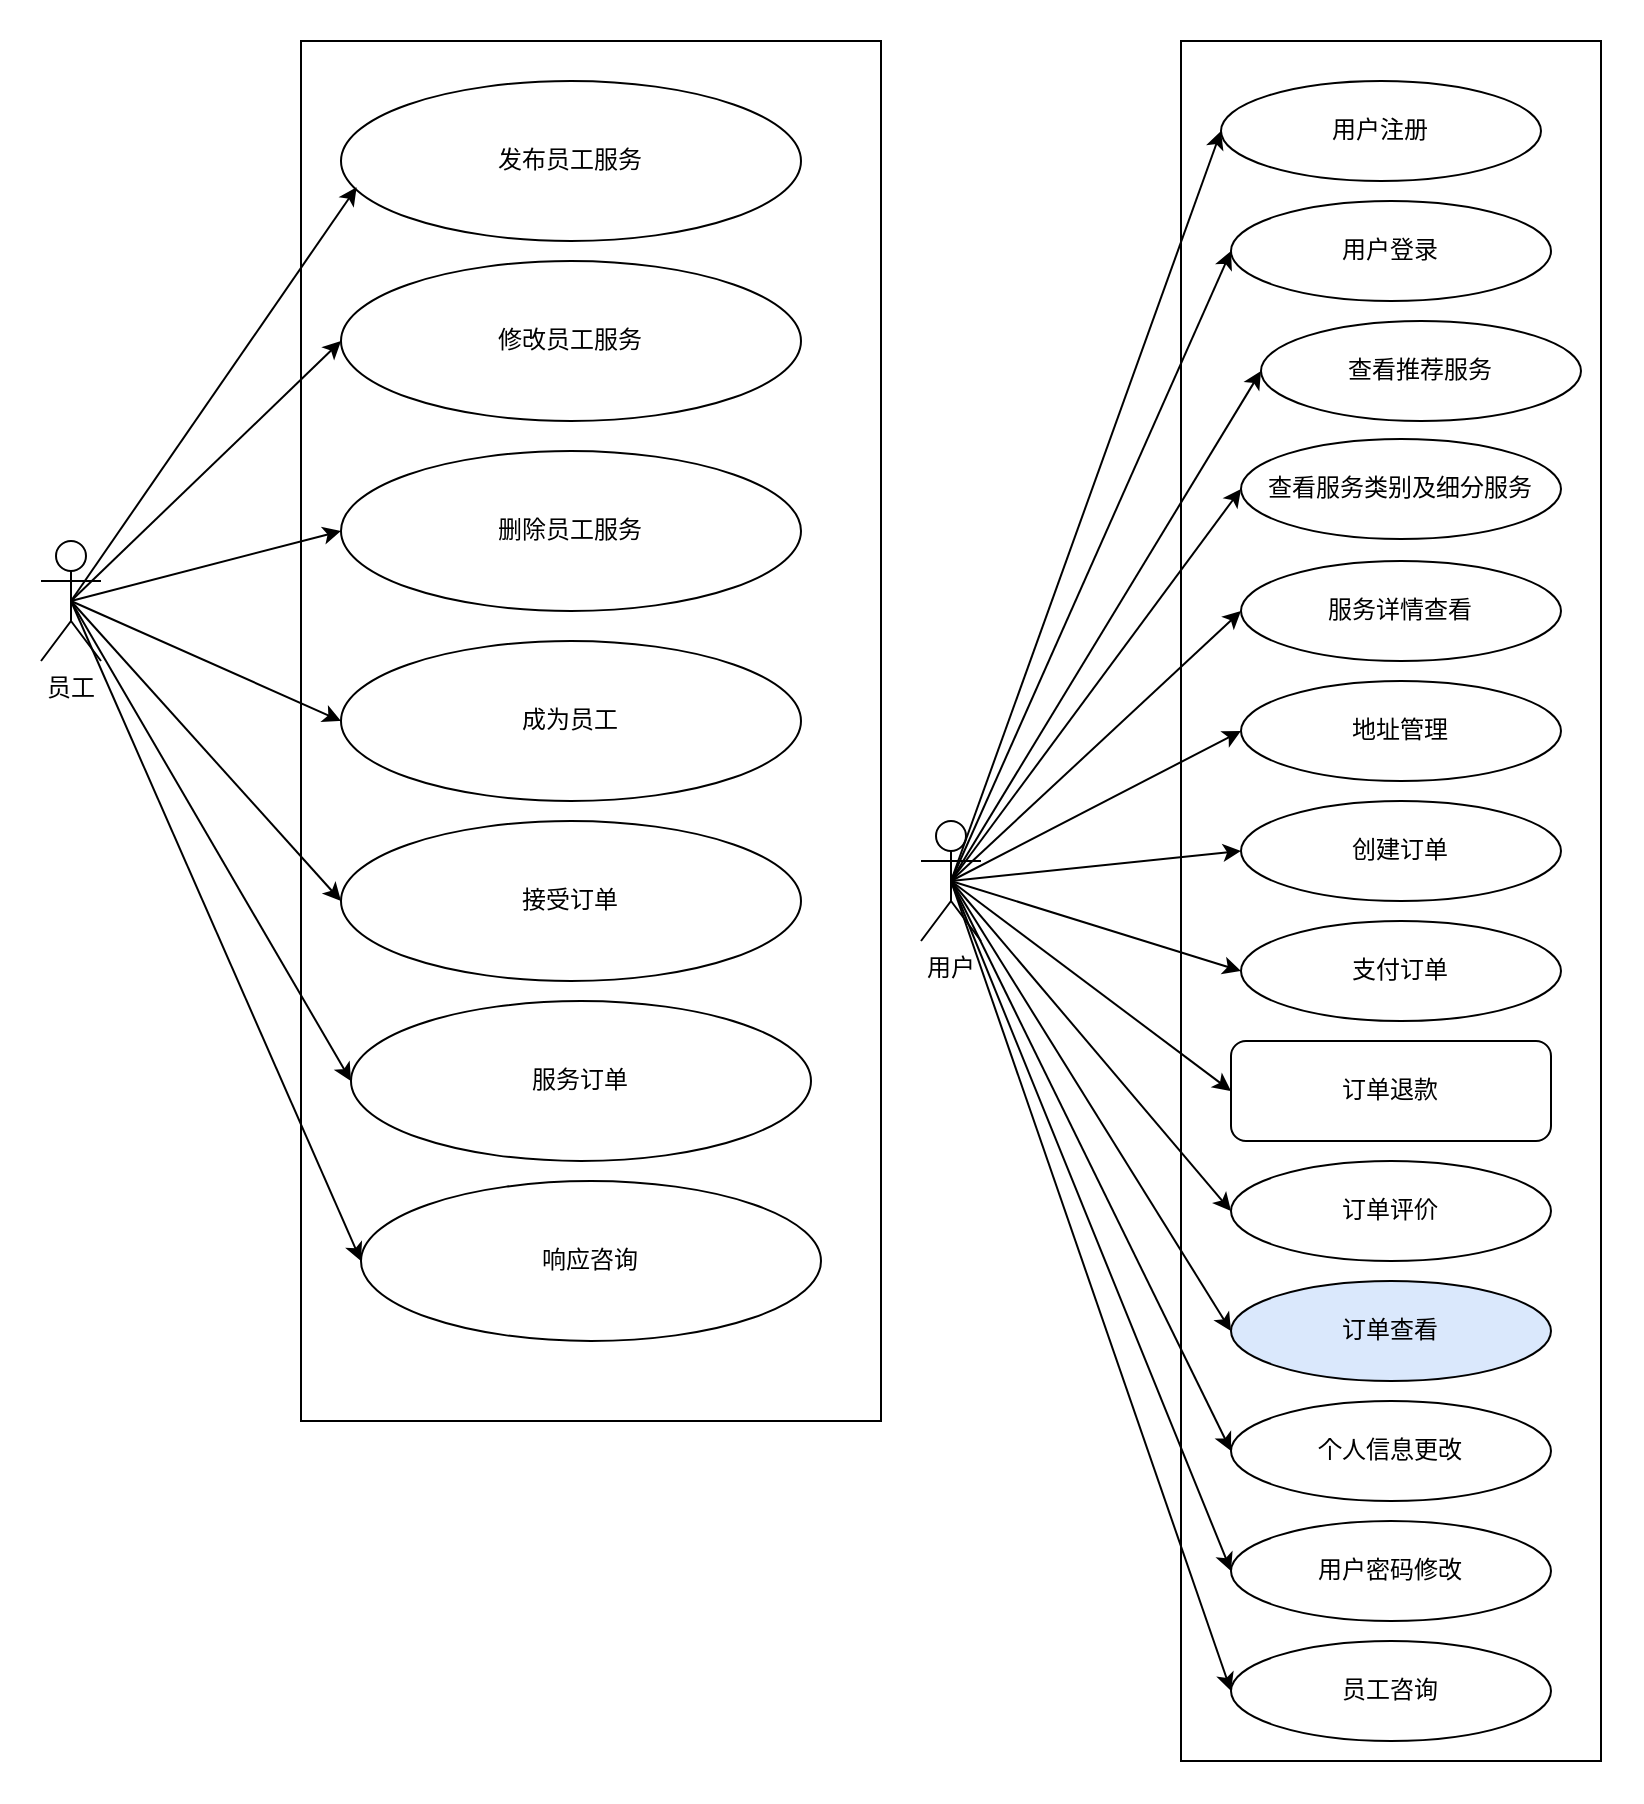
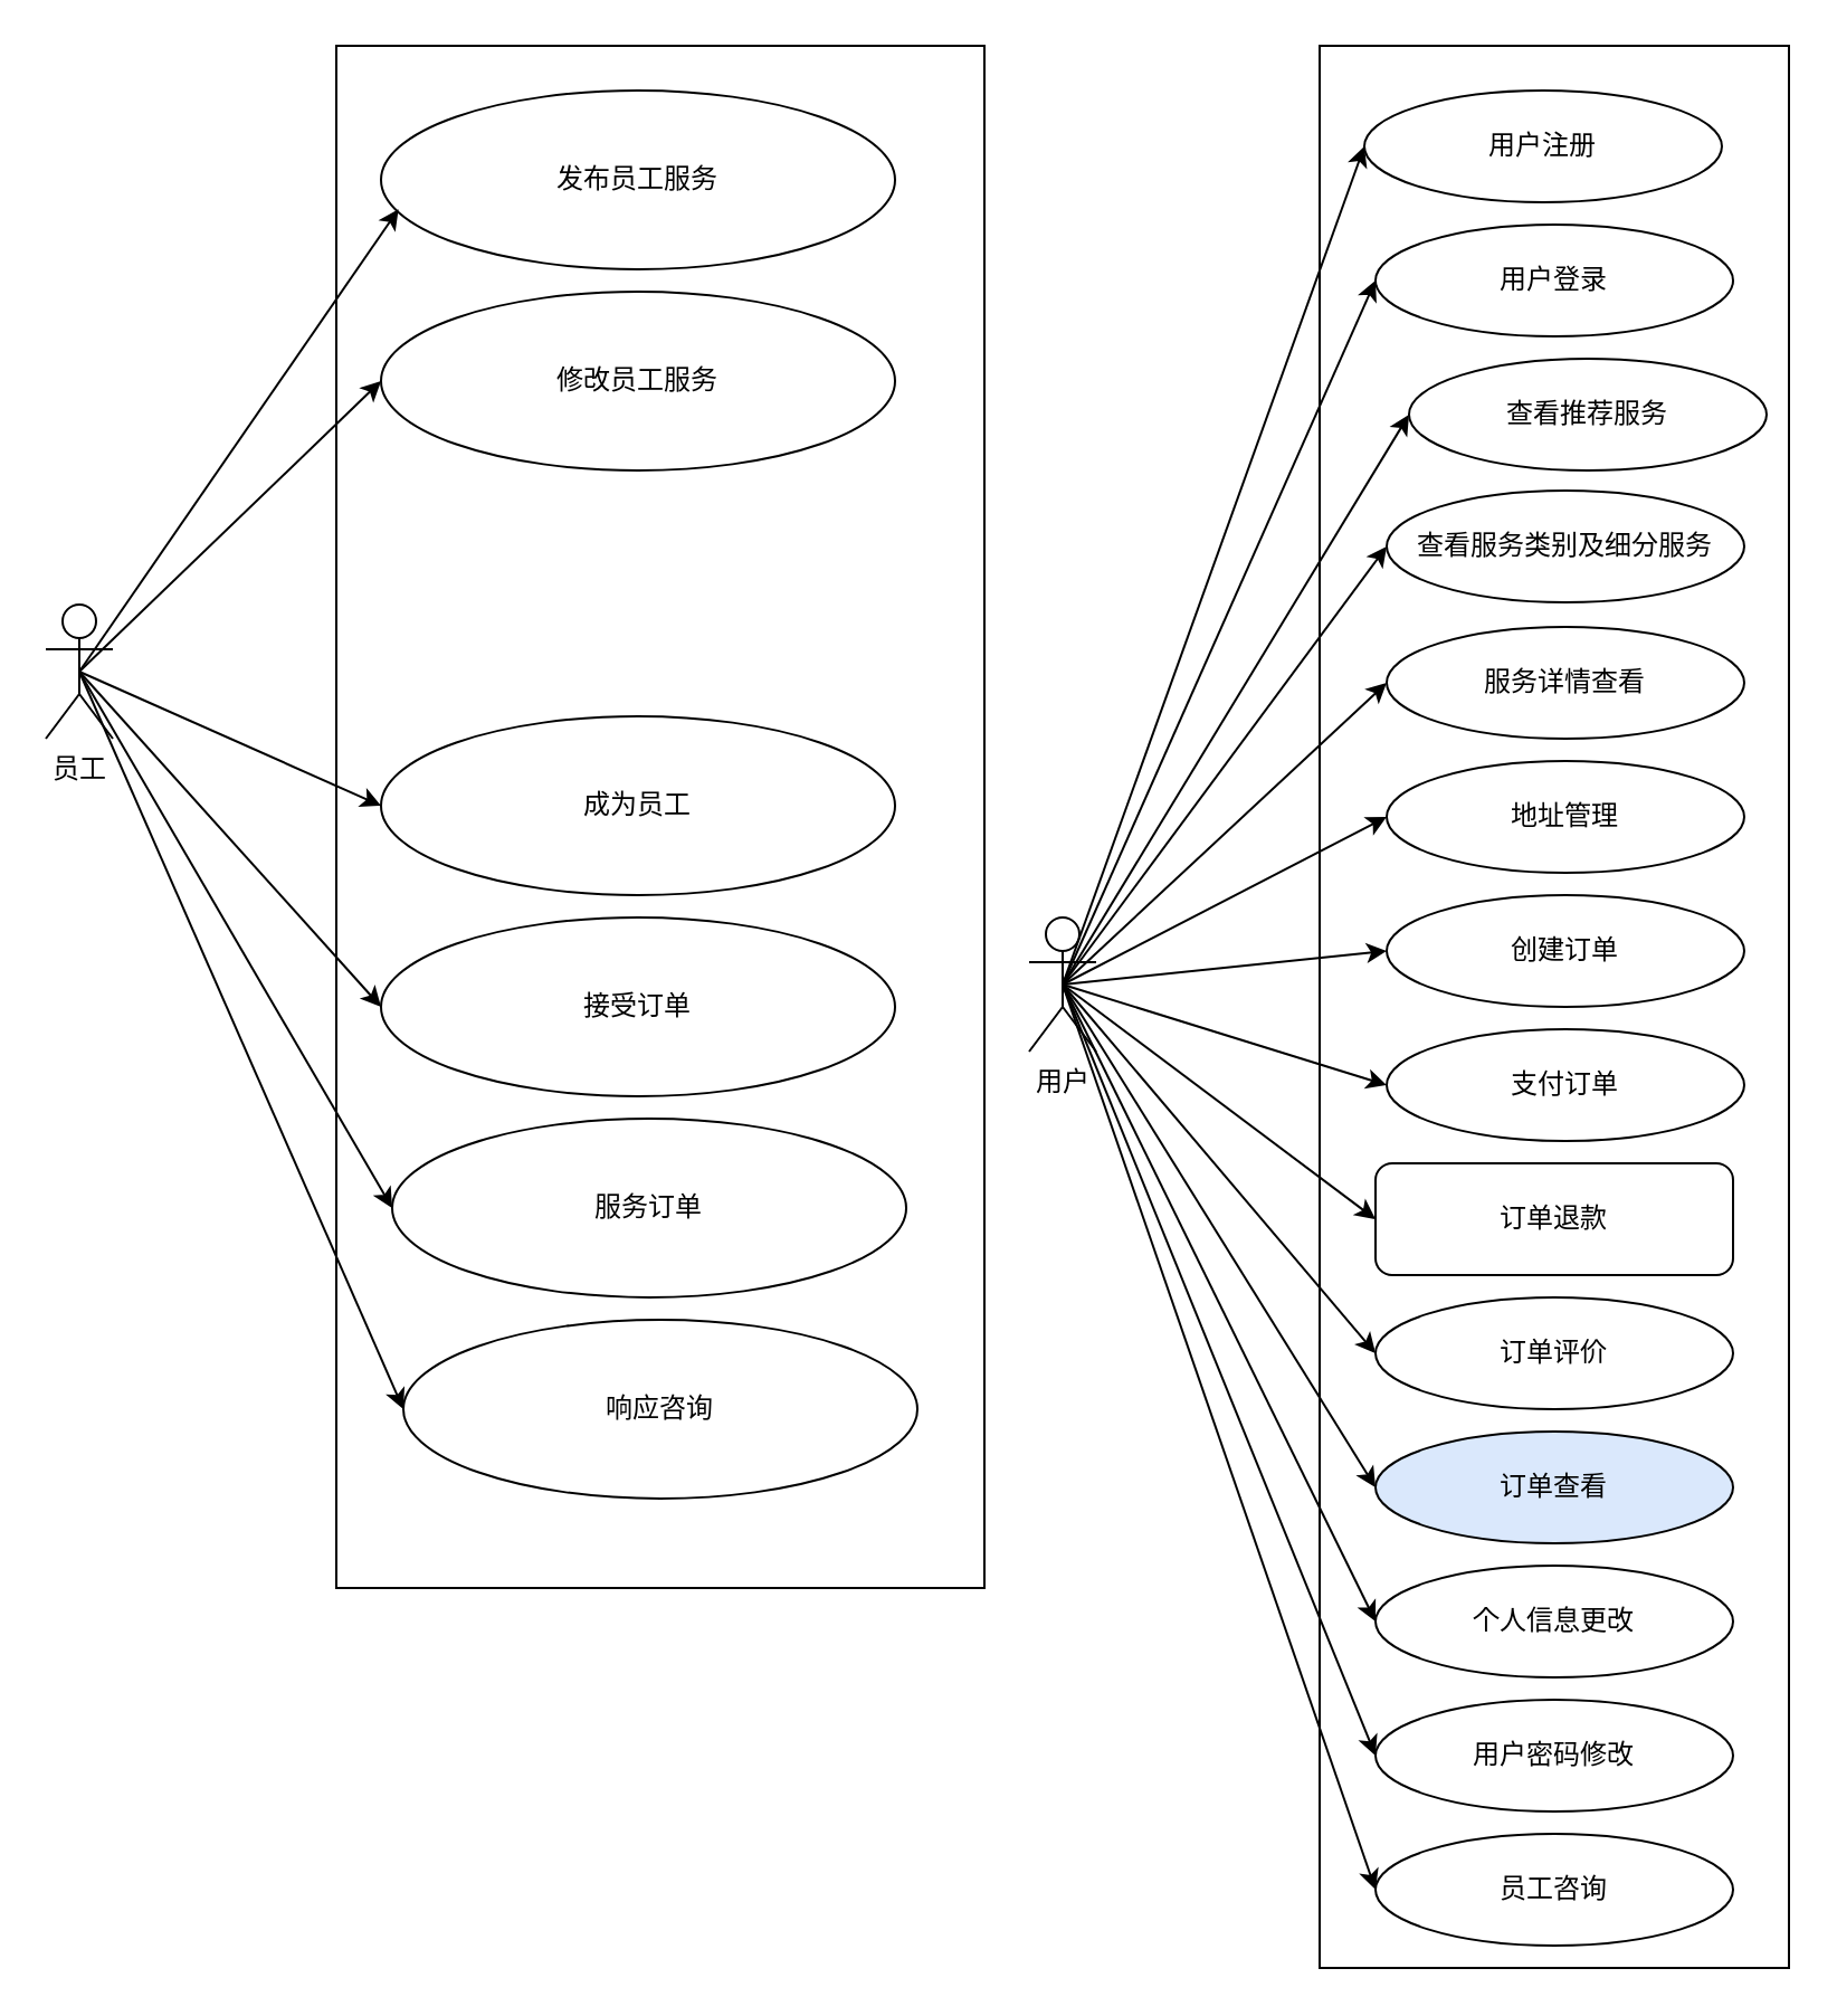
  <mxCell id="0" />
  <mxCell id="1" parent="0" />
  <mxCell id="2" value="员工" style="shape=umlActor;verticalLabelPosition=bottom;verticalAlign=top;html=1;outlineConnect=0;" vertex="1" parent="1"><mxGeometry x="20" y="270" width="30" height="60" as="geometry" /></mxCell>
  <mxCell id="3" value="" style="rounded=0;whiteSpace=wrap;html=1;" vertex="1" parent="1"><mxGeometry x="150" width="290" height="690" as="geometry" y="20" /></mxCell>
  <mxCell id="4" value="发布员工服务" style="ellipse;whiteSpace=wrap;html=1;" vertex="1" parent="1"><mxGeometry x="170" y="40" width="230" height="80" as="geometry" /></mxCell>
  <mxCell id="5" value="修改员工服务" style="ellipse;whiteSpace=wrap;html=1;" vertex="1" parent="1"><mxGeometry x="170" y="130" width="230" height="80" as="geometry" /></mxCell>
- <mxCell id="6" value="删除员工服务" style="ellipse;whiteSpace=wrap;html=1;" vertex="1" parent="1"><mxGeometry x="170" y="225" width="230" height="80" as="geometry" /></mxCell>
  <mxCell id="7" value="成为员工" style="ellipse;whiteSpace=wrap;html=1;" vertex="1" parent="1"><mxGeometry x="170" y="320" width="230" height="80" as="geometry" /></mxCell>
  <mxCell id="8" value="接受订单" style="ellipse;whiteSpace=wrap;html=1;" vertex="1" parent="1"><mxGeometry x="170" y="410" width="230" height="80" as="geometry" /></mxCell>
  <mxCell id="9" value="服务订单" style="ellipse;whiteSpace=wrap;html=1;" vertex="1" parent="1"><mxGeometry x="175" y="500" width="230" height="80" as="geometry" /></mxCell>
  <mxCell id="10" style="rounded=0;orthogonalLoop=1;jettySize=auto;html=1;exitX=0.5;exitY=0.5;exitDx=0;exitDy=0;exitPerimeter=0;entryX=0.034;entryY=0.664;entryDx=0;entryDy=0;entryPerimeter=0;" edge="1" parent="1" source="2" target="4"><mxGeometry relative="1" as="geometry" /></mxCell>
- <mxCell id="11" value="" style="endArrow=classic;html=1;rounded=0;exitX=0.5;exitY=0.5;exitDx=0;exitDy=0;exitPerimeter=0;entryX=0;entryY=0.5;entryDx=0;entryDy=0;" edge="1" parent="1" source="2" target="6"><mxGeometry width="50" height="50" relative="1" as="geometry"><mxPoint x="340" y="370" as="sourcePoint" /><mxPoint x="390" y="320" as="targetPoint" /></mxGeometry></mxCell>
  <mxCell id="12" value="" style="endArrow=classic;html=1;rounded=0;exitX=0.5;exitY=0.5;exitDx=0;exitDy=0;exitPerimeter=0;entryX=0;entryY=0.5;entryDx=0;entryDy=0;" edge="1" parent="1" source="2" target="7"><mxGeometry width="50" height="50" relative="1" as="geometry"><mxPoint x="340" y="370" as="sourcePoint" /><mxPoint x="390" y="320" as="targetPoint" /></mxGeometry></mxCell>
  <mxCell id="13" value="" style="endArrow=classic;html=1;rounded=0;exitX=0.5;exitY=0.5;exitDx=0;exitDy=0;exitPerimeter=0;entryX=0;entryY=0.5;entryDx=0;entryDy=0;" edge="1" parent="1" source="2" target="8"><mxGeometry width="50" height="50" relative="1" as="geometry"><mxPoint x="340" y="370" as="sourcePoint" /><mxPoint x="390" y="320" as="targetPoint" /></mxGeometry></mxCell>
  <mxCell id="14" value="" style="endArrow=classic;html=1;rounded=0;exitX=0.5;exitY=0.5;exitDx=0;exitDy=0;exitPerimeter=0;entryX=0;entryY=0.5;entryDx=0;entryDy=0;" edge="1" parent="1" source="2" target="9"><mxGeometry width="50" height="50" relative="1" as="geometry"><mxPoint x="340" y="370" as="sourcePoint" /><mxPoint x="390" y="320" as="targetPoint" /></mxGeometry></mxCell>
  <mxCell id="15" value="" style="endArrow=classic;html=1;rounded=0;entryX=0;entryY=0.5;entryDx=0;entryDy=0;exitX=0.5;exitY=0.5;exitDx=0;exitDy=0;exitPerimeter=0;" edge="1" parent="1" source="2" target="5"><mxGeometry width="50" height="50" relative="1" as="geometry"><mxPoint x="65" y="220" as="sourcePoint" /><mxPoint x="390" y="320" as="targetPoint" /></mxGeometry></mxCell>
  <mxCell id="16" value="响应咨询" style="ellipse;whiteSpace=wrap;html=1;" vertex="1" parent="1"><mxGeometry x="180" y="590" width="230" height="80" as="geometry" /></mxCell>
  <mxCell id="17" value="" style="endArrow=classic;html=1;rounded=0;exitX=0.5;exitY=0.5;exitDx=0;exitDy=0;exitPerimeter=0;entryX=0;entryY=0.5;entryDx=0;entryDy=0;" edge="1" parent="1" source="2" target="16"><mxGeometry width="50" height="50" relative="1" as="geometry"><mxPoint x="110" y="430" as="sourcePoint" /><mxPoint x="310" y="460" as="targetPoint" /></mxGeometry></mxCell>
  <mxCell id="18" value="用户" style="shape=umlActor;verticalLabelPosition=bottom;verticalAlign=top;html=1;outlineConnect=0;" vertex="1" parent="1"><mxGeometry x="460" y="410" width="30" height="60" as="geometry" /></mxCell>
  <mxCell id="19" value="" style="rounded=0;whiteSpace=wrap;html=1;" vertex="1" parent="1"><mxGeometry x="590" width="210" height="860" as="geometry" y="20" /></mxCell>
  <mxCell id="20" value="用户注册" style="ellipse;whiteSpace=wrap;html=1;" vertex="1" parent="1"><mxGeometry x="610" y="40" width="160" height="50" as="geometry" /></mxCell>
  <mxCell id="21" value="用户登录" style="ellipse;whiteSpace=wrap;html=1;" vertex="1" parent="1"><mxGeometry x="615" y="100" width="160" height="50" as="geometry" /></mxCell>
  <mxCell id="22" value="查看推荐服务" style="ellipse;whiteSpace=wrap;html=1;" vertex="1" parent="1"><mxGeometry x="630" y="160" width="160" height="50" as="geometry" /></mxCell>
  <mxCell id="23" value="查看服务类别及细分服务" style="ellipse;whiteSpace=wrap;html=1;" vertex="1" parent="1"><mxGeometry x="620" y="219" width="160" height="50" as="geometry" /></mxCell>
  <mxCell id="24" value="服务详情查看" style="ellipse;whiteSpace=wrap;html=1;" vertex="1" parent="1"><mxGeometry x="620" y="280" width="160" height="50" as="geometry" /></mxCell>
  <mxCell id="25" value="地址管理" style="ellipse;whiteSpace=wrap;html=1;" vertex="1" parent="1"><mxGeometry x="620" y="340" width="160" height="50" as="geometry" /></mxCell>
  <mxCell id="26" value="创建订单" style="ellipse;whiteSpace=wrap;html=1;" vertex="1" parent="1"><mxGeometry x="620" y="400" width="160" height="50" as="geometry" /></mxCell>
  <mxCell id="27" value="支付订单" style="ellipse;whiteSpace=wrap;html=1;" vertex="1" parent="1"><mxGeometry x="620" y="460" width="160" height="50" as="geometry" /></mxCell>
  <mxCell id="28" value="订单退款" style="whiteSpace=wrap;html=1;rounded=1;" vertex="1" parent="1"><mxGeometry x="615" y="520" width="160" height="50" as="geometry" /></mxCell>
  <mxCell id="29" value="订单评价" style="ellipse;whiteSpace=wrap;html=1;" vertex="1" parent="1"><mxGeometry x="615" y="580" width="160" height="50" as="geometry" /></mxCell>
  <mxCell id="30" value="订单查看" style="ellipse;whiteSpace=wrap;html=1;fillColor=#dae8fc;" vertex="1" parent="1"><mxGeometry x="615" y="640" width="160" height="50" as="geometry" /></mxCell>
  <mxCell id="31" value="个人信息更改" style="ellipse;whiteSpace=wrap;html=1;" vertex="1" parent="1"><mxGeometry x="615" y="700" width="160" height="50" as="geometry" /></mxCell>
  <mxCell id="32" value="用户密码修改" style="ellipse;whiteSpace=wrap;html=1;" vertex="1" parent="1"><mxGeometry x="615" y="760" width="160" height="50" as="geometry" /></mxCell>
  <mxCell id="33" value="员工咨询" style="ellipse;whiteSpace=wrap;html=1;" vertex="1" parent="1"><mxGeometry x="615" y="820" width="160" height="50" as="geometry" /></mxCell>
  <mxCell id="34" value="" style="endArrow=classic;html=1;rounded=0;exitX=0.5;exitY=0.5;exitDx=0;exitDy=0;exitPerimeter=0;entryX=0;entryY=0.5;entryDx=0;entryDy=0;" edge="1" parent="1" source="18" target="20"><mxGeometry width="50" height="50" relative="1" as="geometry"><mxPoint x="380" y="520" as="sourcePoint" /><mxPoint x="430" y="470" as="targetPoint" /></mxGeometry></mxCell>
  <mxCell id="35" value="" style="endArrow=classic;html=1;rounded=0;exitX=0.5;exitY=0.5;exitDx=0;exitDy=0;exitPerimeter=0;entryX=0;entryY=0.5;entryDx=0;entryDy=0;" edge="1" parent="1" source="18" target="21"><mxGeometry width="50" height="50" relative="1" as="geometry"><mxPoint x="495" y="440" as="sourcePoint" /><mxPoint x="620" y="75" as="targetPoint" /></mxGeometry></mxCell>
  <mxCell id="36" value="" style="endArrow=classic;html=1;rounded=0;exitX=0.5;exitY=0.5;exitDx=0;exitDy=0;exitPerimeter=0;entryX=0;entryY=0.5;entryDx=0;entryDy=0;" edge="1" parent="1" source="18" target="22"><mxGeometry width="50" height="50" relative="1" as="geometry"><mxPoint x="505" y="450" as="sourcePoint" /><mxPoint x="630" y="85" as="targetPoint" /></mxGeometry></mxCell>
  <mxCell id="37" value="" style="endArrow=classic;html=1;rounded=0;exitX=0.5;exitY=0.5;exitDx=0;exitDy=0;exitPerimeter=0;entryX=0;entryY=0.5;entryDx=0;entryDy=0;" edge="1" parent="1" source="18" target="23"><mxGeometry width="50" height="50" relative="1" as="geometry"><mxPoint x="515" y="460" as="sourcePoint" /><mxPoint x="640" y="95" as="targetPoint" /></mxGeometry></mxCell>
  <mxCell id="38" value="" style="endArrow=classic;html=1;rounded=0;exitX=0.5;exitY=0.5;exitDx=0;exitDy=0;exitPerimeter=0;entryX=0;entryY=0.5;entryDx=0;entryDy=0;" edge="1" parent="1" source="18" target="24"><mxGeometry width="50" height="50" relative="1" as="geometry"><mxPoint x="525" y="470" as="sourcePoint" /><mxPoint x="650" y="105" as="targetPoint" /></mxGeometry></mxCell>
  <mxCell id="39" value="" style="endArrow=classic;html=1;rounded=0;exitX=0.5;exitY=0.5;exitDx=0;exitDy=0;exitPerimeter=0;entryX=0;entryY=0.5;entryDx=0;entryDy=0;" edge="1" parent="1" source="18" target="25"><mxGeometry width="50" height="50" relative="1" as="geometry"><mxPoint x="535" y="480" as="sourcePoint" /><mxPoint x="660" y="115" as="targetPoint" /></mxGeometry></mxCell>
  <mxCell id="40" value="" style="endArrow=classic;html=1;rounded=0;entryX=0;entryY=0.5;entryDx=0;entryDy=0;exitX=0.5;exitY=0.5;exitDx=0;exitDy=0;exitPerimeter=0;" edge="1" parent="1" source="18" target="26"><mxGeometry width="50" height="50" relative="1" as="geometry"><mxPoint x="545" y="490" as="sourcePoint" /><mxPoint x="670" y="125" as="targetPoint" /></mxGeometry></mxCell>
  <mxCell id="41" value="" style="endArrow=classic;html=1;rounded=0;entryX=0;entryY=0.5;entryDx=0;entryDy=0;exitX=0.5;exitY=0.5;exitDx=0;exitDy=0;exitPerimeter=0;" edge="1" parent="1" source="18" target="27"><mxGeometry width="50" height="50" relative="1" as="geometry"><mxPoint x="555" y="500" as="sourcePoint" /><mxPoint x="680" y="135" as="targetPoint" /></mxGeometry></mxCell>
  <mxCell id="42" value="" style="endArrow=classic;html=1;rounded=0;entryX=0;entryY=0.5;entryDx=0;entryDy=0;exitX=0.5;exitY=0.5;exitDx=0;exitDy=0;exitPerimeter=0;" edge="1" parent="1" source="18" target="28"><mxGeometry width="50" height="50" relative="1" as="geometry"><mxPoint x="510" y="446" as="sourcePoint" /><mxPoint x="630" y="495" as="targetPoint" /></mxGeometry></mxCell>
  <mxCell id="43" value="" style="endArrow=classic;html=1;rounded=0;entryX=0;entryY=0.5;entryDx=0;entryDy=0;exitX=0.5;exitY=0.5;exitDx=0;exitDy=0;exitPerimeter=0;" edge="1" parent="1" source="18" target="29"><mxGeometry width="50" height="50" relative="1" as="geometry"><mxPoint x="495" y="440" as="sourcePoint" /><mxPoint x="625" y="555" as="targetPoint" /></mxGeometry></mxCell>
  <mxCell id="44" value="" style="endArrow=classic;html=1;rounded=0;entryX=0;entryY=0.5;entryDx=0;entryDy=0;exitX=0.5;exitY=0.5;exitDx=0;exitDy=0;exitPerimeter=0;" edge="1" parent="1" source="18" target="30"><mxGeometry width="50" height="50" relative="1" as="geometry"><mxPoint x="505" y="450" as="sourcePoint" /><mxPoint x="635" y="565" as="targetPoint" /></mxGeometry></mxCell>
  <mxCell id="45" value="" style="endArrow=classic;html=1;rounded=0;entryX=0;entryY=0.5;entryDx=0;entryDy=0;exitX=0.5;exitY=0.5;exitDx=0;exitDy=0;exitPerimeter=0;" edge="1" parent="1" source="18" target="31"><mxGeometry width="50" height="50" relative="1" as="geometry"><mxPoint x="515" y="460" as="sourcePoint" /><mxPoint x="645" y="575" as="targetPoint" /></mxGeometry></mxCell>
  <mxCell id="46" value="" style="endArrow=classic;html=1;rounded=0;entryX=0;entryY=0.5;entryDx=0;entryDy=0;exitX=0.5;exitY=0.5;exitDx=0;exitDy=0;exitPerimeter=0;" edge="1" parent="1" source="18" target="32"><mxGeometry width="50" height="50" relative="1" as="geometry"><mxPoint x="525" y="470" as="sourcePoint" /><mxPoint x="655" y="585" as="targetPoint" /></mxGeometry></mxCell>
  <mxCell id="47" value="" style="endArrow=classic;html=1;rounded=0;entryX=0;entryY=0.5;entryDx=0;entryDy=0;exitX=0.5;exitY=0.5;exitDx=0;exitDy=0;exitPerimeter=0;" edge="1" parent="1" source="18" target="33"><mxGeometry width="50" height="50" relative="1" as="geometry"><mxPoint x="535" y="480" as="sourcePoint" /><mxPoint x="665" y="595" as="targetPoint" /></mxGeometry></mxCell>
